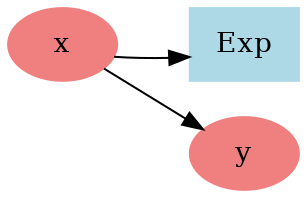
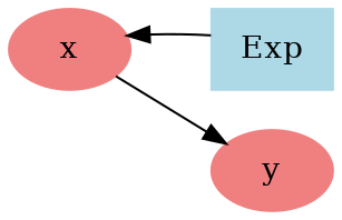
  digraph {
    rankdir=LR
    node [color=lightcoral style=filled]
    n1 [label=x]
    n2 [color=lightblue label=Exp shape=box]
    n3 [label=y]
-   n1 -> n2
+   n2 -> n1
    n1 -> n3
  }
